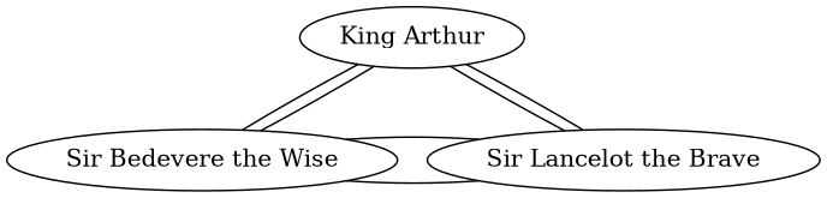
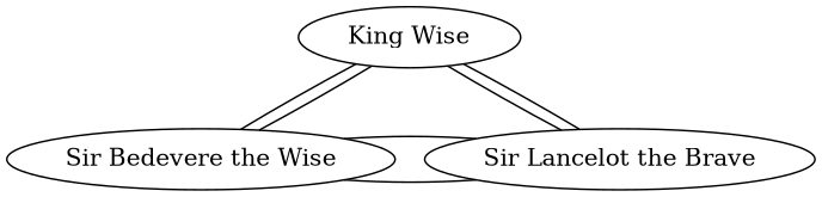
  graph {
-   n1 [label="King Arthur"]
+   n1 [label="King Wise"]
    n2 [label="Sir Bedevere the Wise"]
    n3 [label="Sir Lancelot the Brave"]
    n1 -- n2
    n1 -- n2
    n1 -- n3
    n1 -- n3
    n2 -- n3 [constraint=false]
    n2 -- n3 [constraint=false]
  }
